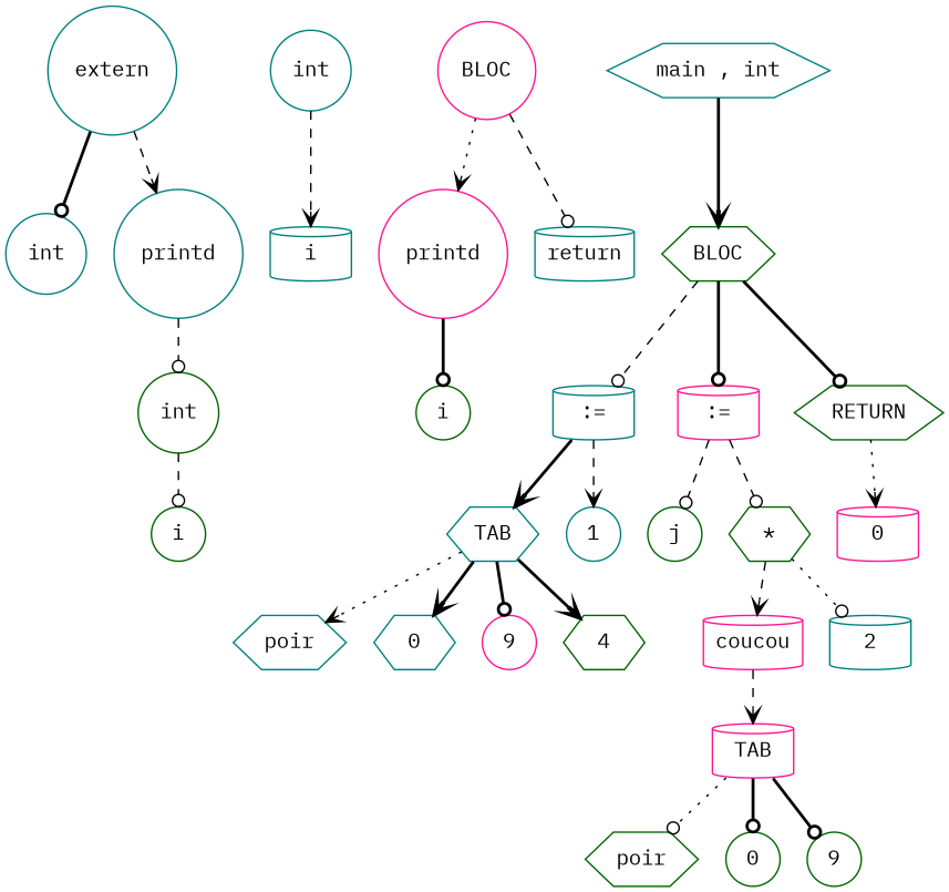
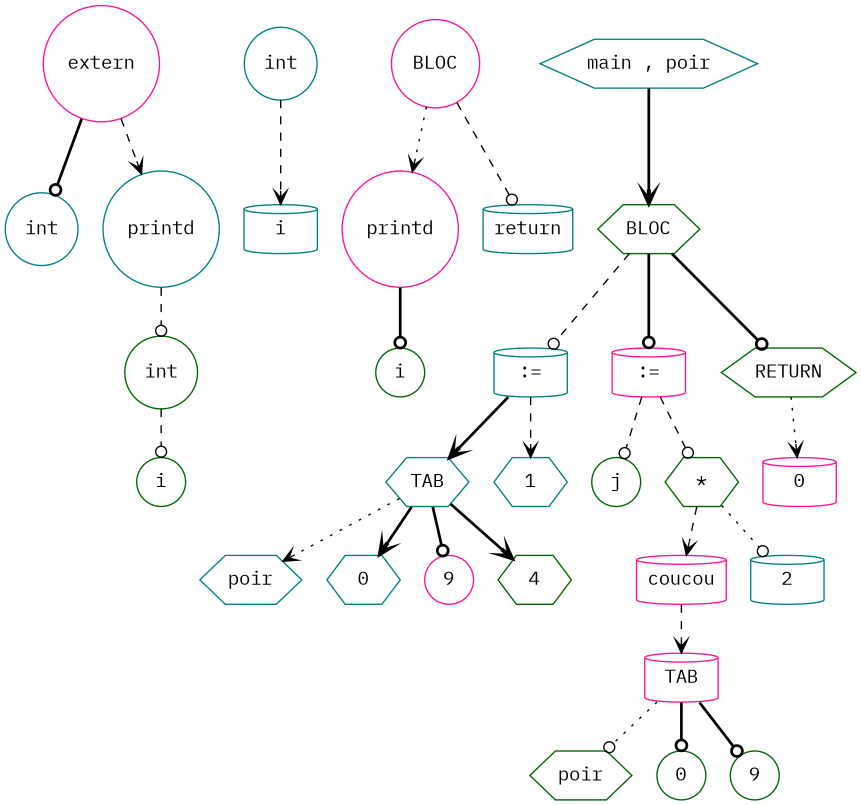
  digraph {
    fontname="IBM Plex Mono"
    node [color=teal fontname="IBM Plex Mono" shape=circle]
    edge [arrowhead=odot fontname="IBM Plex Mono" style=bold]
-   n1 [label=extern]
+   n1 [color=deeppink label=extern]
    n2 [label=int]
    n3 [label=printd]
    n4 [color=darkgreen label=int]
    n5 [color=darkgreen label=i]
    n6 [label=int]
    n7 [label=i shape=cylinder]
    n8 [color=deeppink label=BLOC]
    n9 [color=deeppink label=printd]
    n10 [label=return shape=cylinder]
    n11 [color=darkgreen label=i]
-   n12 [label="main , int" shape=hexagon]
+   n12 [label="main , poir" shape=hexagon]
    n13 [color=darkgreen label=BLOC shape=hexagon]
    n14 [label=":=" shape=cylinder]
    n15 [color=deeppink label=":=" shape=cylinder]
    n16 [color=darkgreen label=RETURN shape=hexagon]
    n17 [label=TAB shape=hexagon]
-   n18 [label=1]
+   n18 [label=1 shape=hexagon]
    n19 [color=darkgreen label=j]
    n20 [color=darkgreen label="*" shape=hexagon]
    n21 [color=deeppink label=0 shape=cylinder]
    n22 [label=poir shape=hexagon]
    n23 [label=0 shape=hexagon]
    n24 [color=deeppink label=9]
    n25 [color=darkgreen label=4 shape=hexagon]
    n26 [color=deeppink label=coucou shape=cylinder]
    n27 [label=2 shape=cylinder]
    n28 [color=deeppink label=TAB shape=cylinder]
    n29 [color=darkgreen label=poir shape=hexagon]
    n30 [color=darkgreen label=0]
    n31 [color=darkgreen label=9]
    n1 -> n2
    n1 -> n3 [arrowhead=vee style=dashed]
    n3 -> n4 [style=dashed]
    n4 -> n5 [style=dashed]
    n6 -> n7 [arrowhead=vee style=dashed]
    n8 -> n9 [arrowhead=vee style=dotted]
    n8 -> n10 [style=dashed]
    n9 -> n11
    n12 -> n13 [arrowhead=vee]
    n13 -> n14 [style=dashed]
    n13 -> n15
    n13 -> n16
    n14 -> n17 [arrowhead=vee]
    n14 -> n18 [arrowhead=vee style=dashed]
    n15 -> n19 [style=dashed]
    n15 -> n20 [style=dashed]
    n16 -> n21 [arrowhead=vee style=dotted]
    n17 -> n22 [arrowhead=vee style=dotted]
    n17 -> n23 [arrowhead=vee]
    n17 -> n24
    n17 -> n25 [arrowhead=vee]
    n20 -> n26 [arrowhead=vee style=dashed]
    n20 -> n27 [style=dotted]
    n26 -> n28 [arrowhead=vee style=dashed]
    n28 -> n29 [style=dotted]
    n28 -> n30
    n28 -> n31
  }
